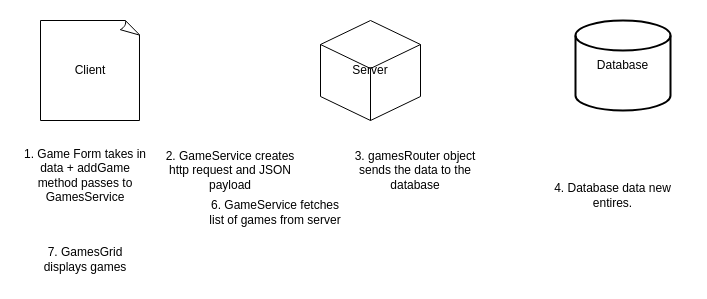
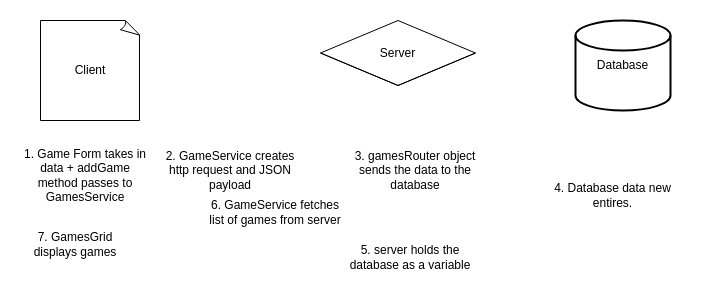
  <mxCell id="0" />
  <mxCell id="1" parent="0" />
  <mxCell id="2" value="Database" style="strokeWidth=2;html=1;shape=mxgraph.flowchart.database;whiteSpace=wrap;" vertex="1" parent="1"><mxGeometry x="575" y="20" width="95" height="90" as="geometry" /></mxCell>
- <mxCell id="3" value="Server" style="whiteSpace=wrap;html=1;shape=mxgraph.basic.isocube;isoAngle=15;" vertex="1" parent="1"><mxGeometry x="320" y="20" width="100" height="100" as="geometry" /></mxCell>
+ <mxCell id="3" value="Server" style="whiteSpace=wrap;html=1;shape=mxgraph.basic.isocube;isoAngle=15;" vertex="1" parent="1"><mxGeometry x="320" y="20" width="155" height="65" as="geometry" /></mxCell>
  <mxCell id="4" value="Client" style="whiteSpace=wrap;html=1;shape=mxgraph.basic.document" vertex="1" parent="1"><mxGeometry x="40" y="20" width="100" height="100" as="geometry" /></mxCell>
  <mxCell id="5" value="1. Game Form takes in data + addGame method passes to GamesService" style="text;html=1;strokeColor=none;fillColor=none;align=center;verticalAlign=middle;whiteSpace=wrap;rounded=0;" vertex="1" parent="1"><mxGeometry x="20" y="150" width="130" height="50" as="geometry" /></mxCell>
  <mxCell id="6" value="2. GameService creates http request and JSON payload" style="text;html=1;strokeColor=none;fillColor=none;align=center;verticalAlign=middle;whiteSpace=wrap;rounded=0;" vertex="1" parent="1"><mxGeometry x="160" y="150" width="140" height="40" as="geometry" /></mxCell>
  <mxCell id="7" value="3. gamesRouter object sends the data to the database" style="text;html=1;strokeColor=none;fillColor=none;align=center;verticalAlign=middle;whiteSpace=wrap;rounded=0;" vertex="1" parent="1"><mxGeometry x="350" y="150" width="130" height="40" as="geometry" /></mxCell>
  <mxCell id="8" value="4. Database data new entires." style="text;html=1;strokeColor=none;fillColor=none;align=center;verticalAlign=middle;whiteSpace=wrap;rounded=0;" vertex="1" parent="1"><mxGeometry x="540" y="180" width="145" height="30" as="geometry" /></mxCell>
+ <mxCell id="9" value="5. server holds the database as a variable" style="text;html=1;strokeColor=none;fillColor=none;align=center;verticalAlign=middle;whiteSpace=wrap;rounded=0;" vertex="1" parent="1"><mxGeometry x="340" y="237" width="140" height="40" as="geometry" /></mxCell>
  <mxCell id="10" value="6. GameService fetches list of games from server" style="text;html=1;strokeColor=none;fillColor=none;align=center;verticalAlign=middle;whiteSpace=wrap;rounded=0;" vertex="1" parent="1"><mxGeometry x="205" y="199" width="140" height="26" as="geometry" /></mxCell>
- <mxCell id="11" value="7. GamesGrid displays games" style="text;html=1;strokeColor=none;fillColor=none;align=center;verticalAlign=middle;whiteSpace=wrap;rounded=0;" vertex="1" parent="1"><mxGeometry x="30" y="244" width="110" height="30" as="geometry" /></mxCell>
+ <mxCell id="11" value="7. GamesGrid displays games" style="text;html=1;strokeColor=none;fillColor=none;align=center;verticalAlign=middle;whiteSpace=wrap;rounded=0;" vertex="1" parent="1"><mxGeometry x="20" y="229" width="110" height="30" as="geometry" /></mxCell>
